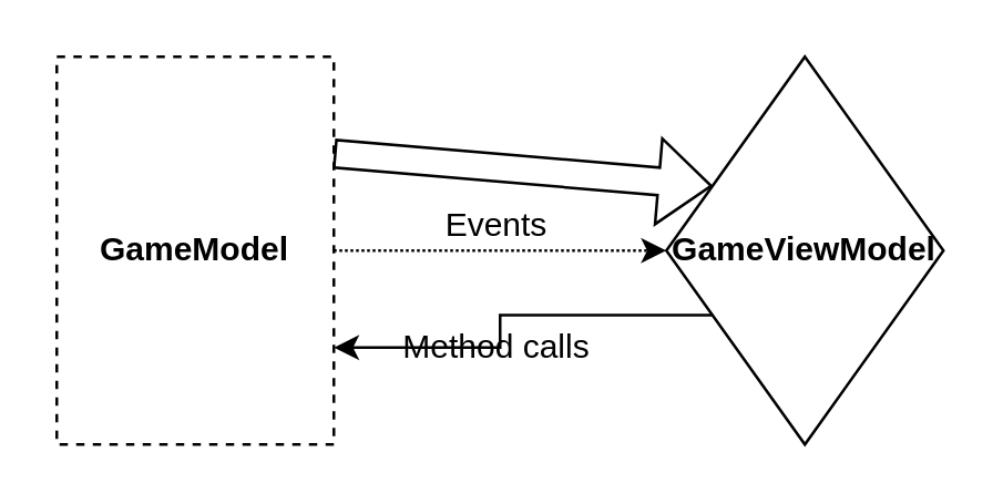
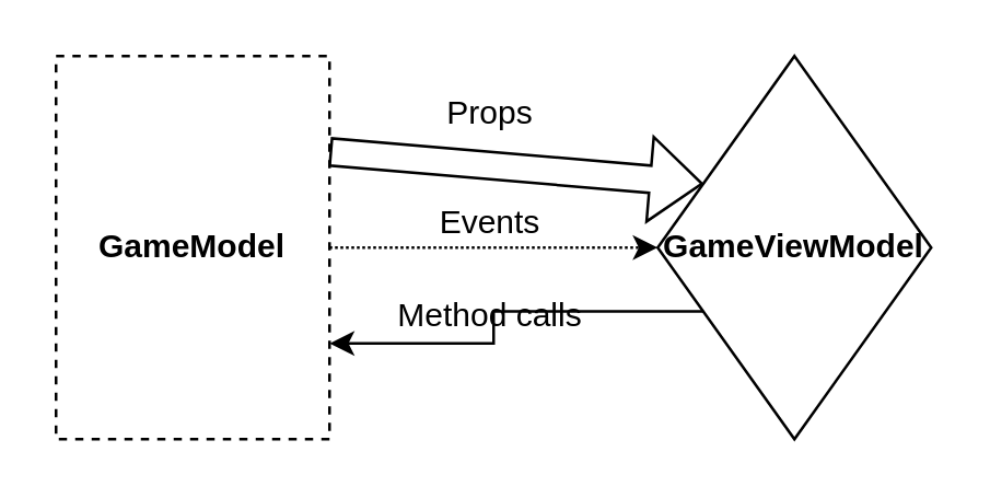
  <mxCell id="0" />
  <mxCell id="1" parent="0" />
  <mxCell id="2" style="edgeStyle=orthogonalEdgeStyle;rounded=0;orthogonalLoop=1;jettySize=auto;html=1;exitX=0;exitY=0.75;exitDx=0;exitDy=0;entryX=1;entryY=0.75;entryDx=0;entryDy=0;" edge="1" parent="1" source="3" target="5"><mxGeometry relative="1" as="geometry" /></mxCell>
  <mxCell id="3" value="&lt;b&gt;GameViewModel&lt;/b&gt;" style="rhombus;whiteSpace=wrap;html=1;" vertex="1" parent="1"><mxGeometry x="240" y="20" width="100" height="140" as="geometry" /></mxCell>
  <mxCell id="4" style="edgeStyle=orthogonalEdgeStyle;rounded=0;orthogonalLoop=1;jettySize=auto;html=1;exitX=1;exitY=0.5;exitDx=0;exitDy=0;entryX=0;entryY=0.5;entryDx=0;entryDy=0;dashed=1;dashPattern=1 1;fontSize=12;" edge="1" parent="1" source="5" target="3"><mxGeometry relative="1" as="geometry" /></mxCell>
  <mxCell id="5" value="&lt;b&gt;GameModel&lt;/b&gt;" style="rounded=0;whiteSpace=wrap;html=1;dashed=1;" vertex="1" parent="1"><mxGeometry x="20" y="20" width="100" height="140" as="geometry" /></mxCell>
  <mxCell id="6" value="" style="shape=flexArrow;endArrow=classic;html=1;rounded=0;exitX=1;exitY=0.25;exitDx=0;exitDy=0;entryX=0;entryY=0.25;entryDx=0;entryDy=0;" edge="1" parent="1" source="5" target="3"><mxGeometry width="50" height="50" relative="1" as="geometry"><mxPoint x="180" y="140" as="sourcePoint" /><mxPoint x="230" y="90" as="targetPoint" /></mxGeometry></mxCell>
+ <mxCell id="7" value="Props" style="text;html=1;strokeColor=none;fillColor=none;align=center;verticalAlign=middle;whiteSpace=wrap;rounded=0;" vertex="1" parent="1"><mxGeometry x="134" y="26" width="90" height="30" as="geometry" /></mxCell>
  <mxCell id="8" value="&lt;font style=&quot;font-size: 12px&quot;&gt;Events&lt;/font&gt;&lt;span style=&quot;color: rgba(0 , 0 , 0 , 0) ; font-family: monospace ; font-size: 0px&quot;&gt;%3CmxGraphModel%3E%3Croot%3E%3CmxCell%20id%3D%220%22%2F%3E%3CmxCell%20id%3D%221%22%20parent%3D%220%22%2F%3E%3CmxCell%20id%3D%222%22%20value%3D%22%26lt%3Bfont%20style%3D%26quot%3Bfont-size%3A%2012px%26quot%3B%26gt%3BRead%20on%20Props%26lt%3B%2Ffont%26gt%3B%22%20style%3D%22text%3Bhtml%3D1%3BstrokeColor%3Dnone%3BfillColor%3Dnone%3Balign%3Dcenter%3BverticalAlign%3Dmiddle%3BwhiteSpace%3Dwrap%3Brounded%3D0%3B%22%20vertex%3D%221%22%20parent%3D%221%22%3E%3CmxGeometry%20x%3D%22324%22%20y%3D%22150%22%20width%3D%2290%22%20height%3D%2230%22%20as%3D%22geometry%22%2F%3E%3C%2FmxCell%3E%3C%2Froot%3E%3C%2FmxGraphModel%3E&lt;/span&gt;" style="text;html=1;strokeColor=none;fillColor=none;align=center;verticalAlign=middle;whiteSpace=wrap;rounded=0;" vertex="1" parent="1"><mxGeometry x="134" y="66" width="90" height="30" as="geometry" /></mxCell>
- <mxCell id="9" value="&lt;font style=&quot;font-size: 12px&quot;&gt;Method calls&lt;/font&gt;" style="text;html=1;strokeColor=none;fillColor=none;align=center;verticalAlign=middle;whiteSpace=wrap;rounded=0;" vertex="1" parent="1"><mxGeometry x="134" y="110" width="90" height="30" as="geometry" /></mxCell>
+ <mxCell id="9" value="&lt;font style=&quot;font-size: 12px&quot;&gt;Method calls&lt;/font&gt;" style="text;html=1;strokeColor=none;fillColor=none;align=center;verticalAlign=middle;whiteSpace=wrap;rounded=0;" vertex="1" parent="1"><mxGeometry x="134" y="100" width="90" height="30" as="geometry" /></mxCell>
